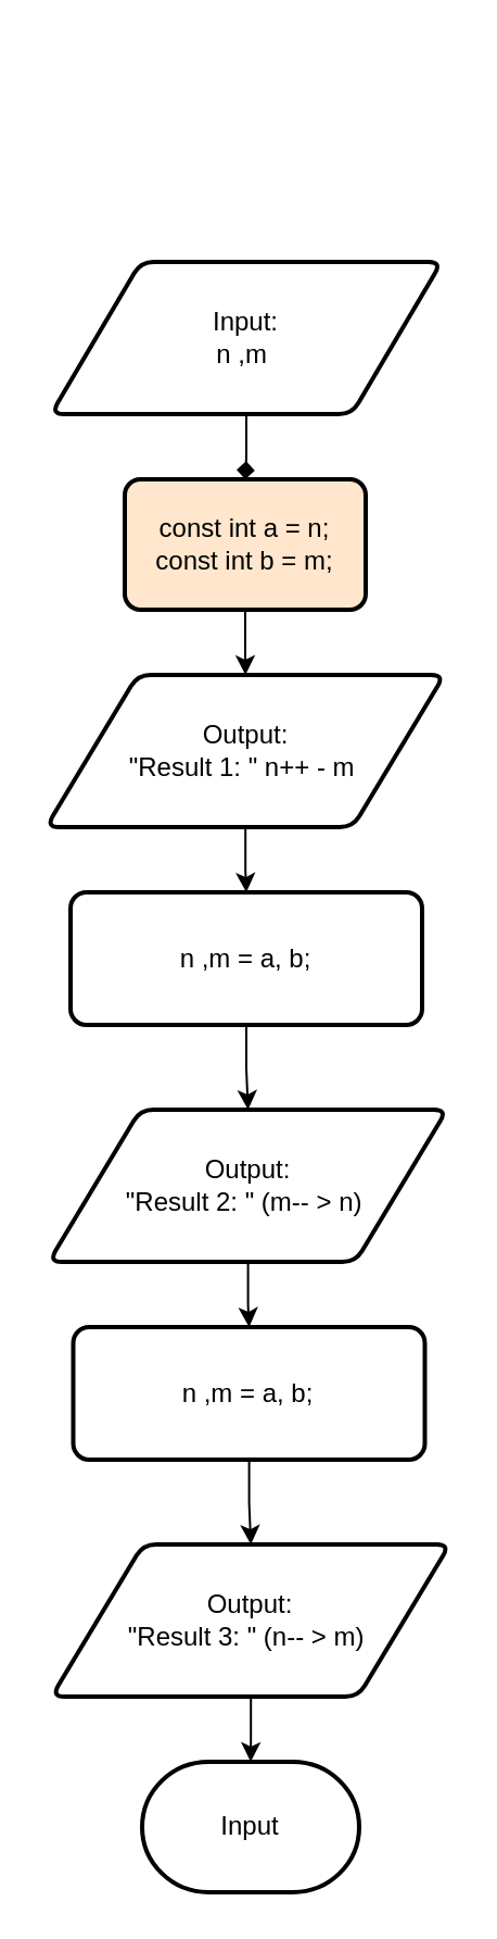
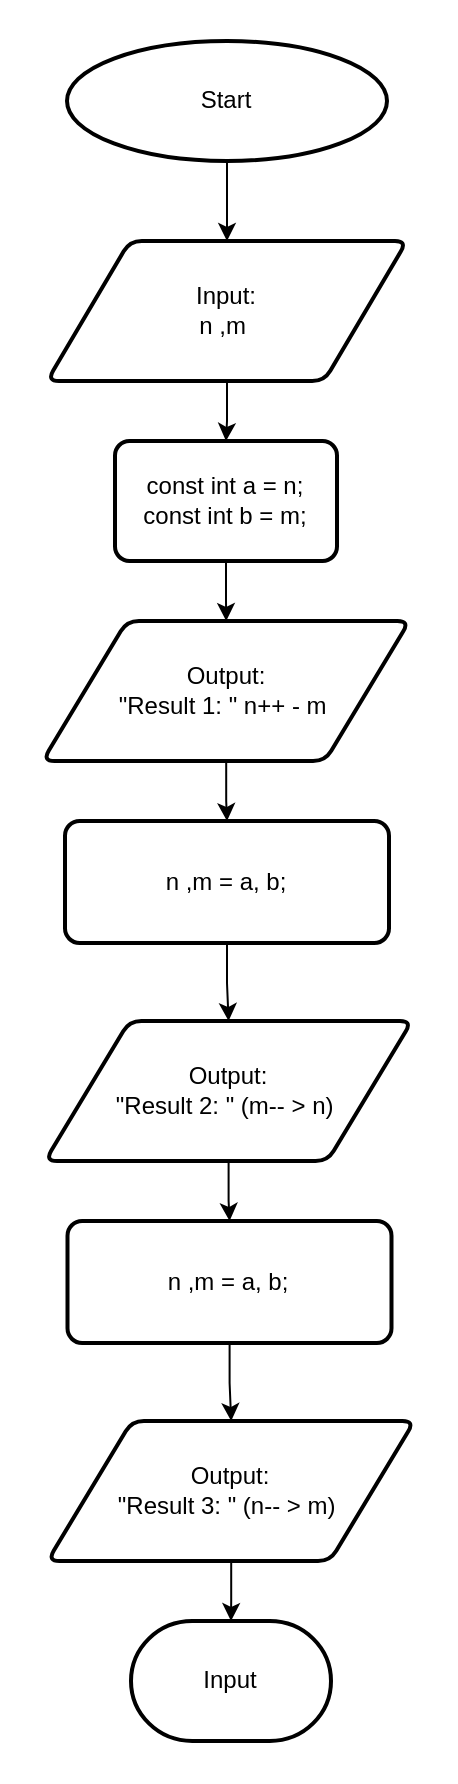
  <mxCell id="0" />
  <mxCell id="1" parent="0" />
- <mxCell id="4" value="" style="edgeStyle=orthogonalEdgeStyle;rounded=0;orthogonalLoop=1;jettySize=auto;html=1;endArrow=diamond;" edge="1" parent="1" source="5" target="7"><mxGeometry relative="1" as="geometry" /></mxCell>
+ <mxCell id="2" value="" style="edgeStyle=orthogonalEdgeStyle;rounded=0;orthogonalLoop=1;jettySize=auto;html=1;" edge="1" parent="1" source="3" target="5"><mxGeometry relative="1" as="geometry" /></mxCell>
+ <mxCell id="3" value="Start" style="strokeWidth=2;html=1;shape=mxgraph.flowchart.start_1;whiteSpace=wrap;" vertex="1" parent="1"><mxGeometry x="33" y="20" width="160" height="60" as="geometry" /></mxCell>
+ <mxCell id="4" value="" style="edgeStyle=orthogonalEdgeStyle;rounded=0;orthogonalLoop=1;jettySize=auto;html=1;" edge="1" parent="1" source="5" target="7"><mxGeometry relative="1" as="geometry" /></mxCell>
  <mxCell id="5" value="Input:&lt;br&gt;n ,m&amp;nbsp;" style="shape=parallelogram;html=1;strokeWidth=2;perimeter=parallelogramPerimeter;whiteSpace=wrap;rounded=1;arcSize=12;size=0.23;" vertex="1" parent="1"><mxGeometry x="23" y="120" width="180" height="70" as="geometry" /></mxCell>
  <mxCell id="6" value="" style="edgeStyle=orthogonalEdgeStyle;rounded=0;orthogonalLoop=1;jettySize=auto;html=1;" edge="1" parent="1" source="7" target="9"><mxGeometry relative="1" as="geometry" /></mxCell>
- <mxCell id="7" value="const int a = n;&lt;br&gt;const int b = m;" style="rounded=1;whiteSpace=wrap;html=1;strokeWidth=2;arcSize=12;fillColor=#ffe6cc;" vertex="1" parent="1"><mxGeometry x="57" y="220" width="111" height="60" as="geometry" /></mxCell>
+ <mxCell id="7" value="const int a = n;&lt;br&gt;const int b = m;" style="rounded=1;whiteSpace=wrap;html=1;strokeWidth=2;arcSize=12;" vertex="1" parent="1"><mxGeometry x="57" y="220" width="111" height="60" as="geometry" /></mxCell>
  <mxCell id="8" value="" style="edgeStyle=orthogonalEdgeStyle;rounded=0;orthogonalLoop=1;jettySize=auto;html=1;" edge="1" parent="1" source="9" target="11"><mxGeometry relative="1" as="geometry" /></mxCell>
  <mxCell id="9" value="Output:&lt;br&gt;&quot;Result 1: &quot; n++ - m&amp;nbsp;" style="shape=parallelogram;html=1;strokeWidth=2;perimeter=parallelogramPerimeter;whiteSpace=wrap;rounded=1;arcSize=12;size=0.23;" vertex="1" parent="1"><mxGeometry x="20.75" y="310" width="183.5" height="70" as="geometry" /></mxCell>
  <mxCell id="10" value="" style="edgeStyle=orthogonalEdgeStyle;rounded=0;orthogonalLoop=1;jettySize=auto;html=1;" edge="1" parent="1" source="11" target="13"><mxGeometry relative="1" as="geometry" /></mxCell>
  <mxCell id="11" value="n ,m = a, b;" style="rounded=1;whiteSpace=wrap;html=1;strokeWidth=2;arcSize=12;" vertex="1" parent="1"><mxGeometry x="32" y="410" width="162" height="61" as="geometry" /></mxCell>
  <mxCell id="12" value="" style="edgeStyle=orthogonalEdgeStyle;rounded=0;orthogonalLoop=1;jettySize=auto;html=1;" edge="1" parent="1" source="13" target="15"><mxGeometry relative="1" as="geometry" /></mxCell>
  <mxCell id="13" value="Output:&lt;br&gt;&quot;Result 2: &quot; (m-- &amp;gt; n)&amp;nbsp;" style="shape=parallelogram;html=1;strokeWidth=2;perimeter=parallelogramPerimeter;whiteSpace=wrap;rounded=1;arcSize=12;size=0.23;" vertex="1" parent="1"><mxGeometry x="22" y="510" width="183.5" height="70" as="geometry" /></mxCell>
  <mxCell id="14" value="" style="edgeStyle=orthogonalEdgeStyle;rounded=0;orthogonalLoop=1;jettySize=auto;html=1;" edge="1" parent="1" source="15" target="18"><mxGeometry relative="1" as="geometry" /></mxCell>
  <mxCell id="15" value="n ,m = a, b;" style="rounded=1;whiteSpace=wrap;html=1;strokeWidth=2;arcSize=12;" vertex="1" parent="1"><mxGeometry x="33.25" y="610" width="162" height="61" as="geometry" /></mxCell>
  <mxCell id="16" value="Input" style="strokeWidth=2;html=1;shape=mxgraph.flowchart.terminator;whiteSpace=wrap;" vertex="1" parent="1"><mxGeometry x="65" y="810" width="100" height="60" as="geometry" /></mxCell>
  <mxCell id="17" value="" style="edgeStyle=orthogonalEdgeStyle;rounded=0;orthogonalLoop=1;jettySize=auto;html=1;" edge="1" parent="1" source="18" target="16"><mxGeometry relative="1" as="geometry" /></mxCell>
  <mxCell id="18" value="Output:&lt;br&gt;&quot;Result 3: &quot; (n-- &amp;gt; m)&amp;nbsp;" style="shape=parallelogram;html=1;strokeWidth=2;perimeter=parallelogramPerimeter;whiteSpace=wrap;rounded=1;arcSize=12;size=0.23;" vertex="1" parent="1"><mxGeometry x="23.25" y="710" width="183.5" height="70" as="geometry" /></mxCell>
